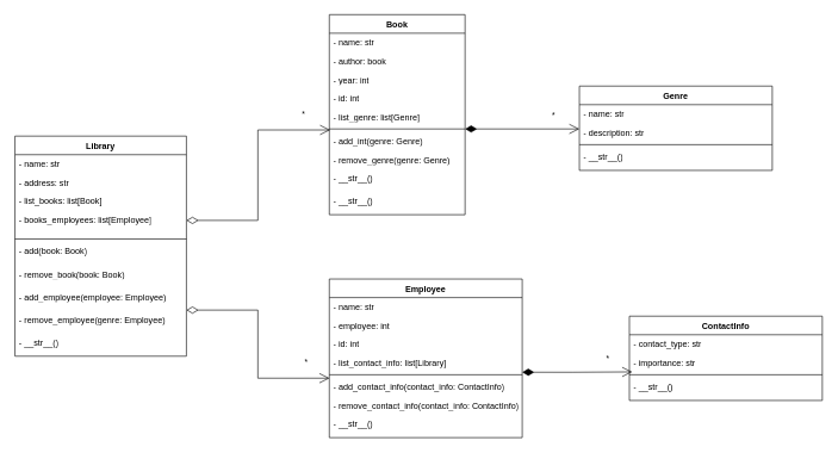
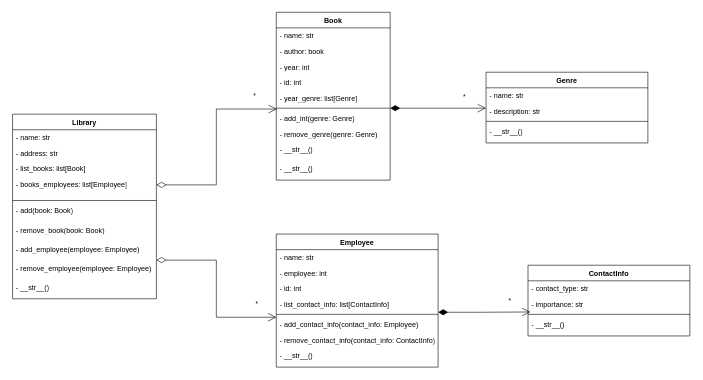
  <mxCell id="0" />
  <mxCell id="1" parent="0" />
  <mxCell id="2" value="Library" style="swimlane;fontStyle=1;align=center;verticalAlign=top;childLayout=stackLayout;horizontal=1;startSize=26;horizontalStack=0;resizeParent=1;resizeParentMax=0;resizeLast=0;collapsible=1;marginBottom=0;whiteSpace=wrap;html=1;" vertex="1" parent="1"><mxGeometry x="20" y="190" width="240" height="308" as="geometry" /></mxCell>
  <mxCell id="3" value="- name: str" style="text;strokeColor=none;fillColor=none;align=left;verticalAlign=top;spacingLeft=4;spacingRight=4;overflow=hidden;rotatable=0;points=[[0,0.5],[1,0.5]];portConstraint=eastwest;whiteSpace=wrap;html=1;" vertex="1" parent="2"><mxGeometry y="26" width="240" height="26" as="geometry" /></mxCell>
  <mxCell id="4" value="- address: str" style="text;strokeColor=none;fillColor=none;align=left;verticalAlign=top;spacingLeft=4;spacingRight=4;overflow=hidden;rotatable=0;points=[[0,0.5],[1,0.5]];portConstraint=eastwest;whiteSpace=wrap;html=1;" vertex="1" parent="2"><mxGeometry y="52" width="240" height="26" as="geometry" /></mxCell>
  <mxCell id="5" value="- list_books: list[Book]" style="text;strokeColor=none;fillColor=none;align=left;verticalAlign=top;spacingLeft=4;spacingRight=4;overflow=hidden;rotatable=0;points=[[0,0.5],[1,0.5]];portConstraint=eastwest;whiteSpace=wrap;html=1;" vertex="1" parent="2"><mxGeometry y="78" width="240" height="26" as="geometry" /></mxCell>
  <mxCell id="6" value="- books_employees: list[Employee&lt;span style=&quot;background-color: transparent; color: light-dark(rgb(0, 0, 0), rgb(255, 255, 255));&quot;&gt;]&lt;/span&gt;" style="text;strokeColor=none;fillColor=none;align=left;verticalAlign=top;spacingLeft=4;spacingRight=4;overflow=hidden;rotatable=0;points=[[0,0.5],[1,0.5]];portConstraint=eastwest;whiteSpace=wrap;html=1;" vertex="1" parent="2"><mxGeometry y="104" width="240" height="36" as="geometry" /></mxCell>
  <mxCell id="7" value="" style="line;strokeWidth=1;fillColor=none;align=left;verticalAlign=middle;spacingTop=-1;spacingLeft=3;spacingRight=3;rotatable=0;labelPosition=right;points=[];portConstraint=eastwest;strokeColor=inherit;" vertex="1" parent="2"><mxGeometry y="140" width="240" height="8" as="geometry" /></mxCell>
  <mxCell id="8" value="- add(book: Book)" style="text;strokeColor=none;fillColor=none;align=left;verticalAlign=top;spacingLeft=4;spacingRight=4;overflow=hidden;rotatable=0;points=[[0,0.5],[1,0.5]];portConstraint=eastwest;whiteSpace=wrap;html=1;" vertex="1" parent="2"><mxGeometry y="148" width="240" height="32" as="geometry" /></mxCell>
  <mxCell id="9" value="- remove_book(book: Book)" style="text;strokeColor=none;fillColor=none;align=left;verticalAlign=top;spacingLeft=4;spacingRight=4;overflow=hidden;rotatable=0;points=[[0,0.5],[1,0.5]];portConstraint=eastwest;whiteSpace=wrap;html=1;" vertex="1" parent="2"><mxGeometry y="180" width="240" height="32" as="geometry" /></mxCell>
  <mxCell id="10" value="- add_employee(employee: Employee)" style="text;strokeColor=none;fillColor=none;align=left;verticalAlign=top;spacingLeft=4;spacingRight=4;overflow=hidden;rotatable=0;points=[[0,0.5],[1,0.5]];portConstraint=eastwest;whiteSpace=wrap;html=1;" vertex="1" parent="2"><mxGeometry y="212" width="240" height="32" as="geometry" /></mxCell>
- <mxCell id="11" value="- remove_employee(genre: Employee)" style="text;strokeColor=none;fillColor=none;align=left;verticalAlign=top;spacingLeft=4;spacingRight=4;overflow=hidden;rotatable=0;points=[[0,0.5],[1,0.5]];portConstraint=eastwest;whiteSpace=wrap;html=1;" vertex="1" parent="2"><mxGeometry y="244" width="240" height="32" as="geometry" /></mxCell>
+ <mxCell id="11" value="- remove_employee(employee: Employee)" style="text;strokeColor=none;fillColor=none;align=left;verticalAlign=top;spacingLeft=4;spacingRight=4;overflow=hidden;rotatable=0;points=[[0,0.5],[1,0.5]];portConstraint=eastwest;whiteSpace=wrap;html=1;" vertex="1" parent="2"><mxGeometry y="244" width="240" height="32" as="geometry" /></mxCell>
  <mxCell id="12" value="- __str__()" style="text;strokeColor=none;fillColor=none;align=left;verticalAlign=top;spacingLeft=4;spacingRight=4;overflow=hidden;rotatable=0;points=[[0,0.5],[1,0.5]];portConstraint=eastwest;whiteSpace=wrap;html=1;" vertex="1" parent="2"><mxGeometry y="276" width="240" height="32" as="geometry" /></mxCell>
  <mxCell id="13" value="Book" style="swimlane;fontStyle=1;align=center;verticalAlign=top;childLayout=stackLayout;horizontal=1;startSize=26;horizontalStack=0;resizeParent=1;resizeParentMax=0;resizeLast=0;collapsible=1;marginBottom=0;whiteSpace=wrap;html=1;" vertex="1" parent="1"><mxGeometry x="460" y="20" width="190" height="280" as="geometry" /></mxCell>
  <mxCell id="14" value="- name: str" style="text;strokeColor=none;fillColor=none;align=left;verticalAlign=top;spacingLeft=4;spacingRight=4;overflow=hidden;rotatable=0;points=[[0,0.5],[1,0.5]];portConstraint=eastwest;whiteSpace=wrap;html=1;" vertex="1" parent="13"><mxGeometry y="26" width="190" height="26" as="geometry" /></mxCell>
  <mxCell id="15" value="- author: book" style="text;strokeColor=none;fillColor=none;align=left;verticalAlign=top;spacingLeft=4;spacingRight=4;overflow=hidden;rotatable=0;points=[[0,0.5],[1,0.5]];portConstraint=eastwest;whiteSpace=wrap;html=1;" vertex="1" parent="13"><mxGeometry y="52" width="190" height="26" as="geometry" /></mxCell>
  <mxCell id="16" value="- year: int" style="text;strokeColor=none;fillColor=none;align=left;verticalAlign=top;spacingLeft=4;spacingRight=4;overflow=hidden;rotatable=0;points=[[0,0.5],[1,0.5]];portConstraint=eastwest;whiteSpace=wrap;html=1;" vertex="1" parent="13"><mxGeometry y="78" width="190" height="26" as="geometry" /></mxCell>
  <mxCell id="17" value="- id: int" style="text;strokeColor=none;fillColor=none;align=left;verticalAlign=top;spacingLeft=4;spacingRight=4;overflow=hidden;rotatable=0;points=[[0,0.5],[1,0.5]];portConstraint=eastwest;whiteSpace=wrap;html=1;" vertex="1" parent="13"><mxGeometry y="104" width="190" height="26" as="geometry" /></mxCell>
- <mxCell id="18" value="- list_genre: list[Genre]" style="text;strokeColor=none;fillColor=none;align=left;verticalAlign=top;spacingLeft=4;spacingRight=4;overflow=hidden;rotatable=0;points=[[0,0.5],[1,0.5]];portConstraint=eastwest;whiteSpace=wrap;html=1;" vertex="1" parent="13"><mxGeometry y="130" width="190" height="26" as="geometry" /></mxCell>
+ <mxCell id="18" value="- year_genre: list[Genre]" style="text;strokeColor=none;fillColor=none;align=left;verticalAlign=top;spacingLeft=4;spacingRight=4;overflow=hidden;rotatable=0;points=[[0,0.5],[1,0.5]];portConstraint=eastwest;whiteSpace=wrap;html=1;" vertex="1" parent="13"><mxGeometry y="130" width="190" height="26" as="geometry" /></mxCell>
  <mxCell id="19" value="" style="line;strokeWidth=1;fillColor=none;align=left;verticalAlign=middle;spacingTop=-1;spacingLeft=3;spacingRight=3;rotatable=0;labelPosition=right;points=[];portConstraint=eastwest;strokeColor=inherit;" vertex="1" parent="13"><mxGeometry y="156" width="190" height="8" as="geometry" /></mxCell>
  <mxCell id="20" value="- add_int(genre: Genre)" style="text;strokeColor=none;fillColor=none;align=left;verticalAlign=top;spacingLeft=4;spacingRight=4;overflow=hidden;rotatable=0;points=[[0,0.5],[1,0.5]];portConstraint=eastwest;whiteSpace=wrap;html=1;" vertex="1" parent="13"><mxGeometry y="164" width="190" height="26" as="geometry" /></mxCell>
  <mxCell id="21" value="- remove_genre(genre: Genre)" style="text;strokeColor=none;fillColor=none;align=left;verticalAlign=top;spacingLeft=4;spacingRight=4;overflow=hidden;rotatable=0;points=[[0,0.5],[1,0.5]];portConstraint=eastwest;whiteSpace=wrap;html=1;" vertex="1" parent="13"><mxGeometry y="190" width="190" height="26" as="geometry" /></mxCell>
  <mxCell id="22" value="- __str__()" style="text;strokeColor=none;fillColor=none;align=left;verticalAlign=top;spacingLeft=4;spacingRight=4;overflow=hidden;rotatable=0;points=[[0,0.5],[1,0.5]];portConstraint=eastwest;whiteSpace=wrap;html=1;" vertex="1" parent="13"><mxGeometry y="216" width="190" height="32" as="geometry" /></mxCell>
  <mxCell id="23" value="- __str__()" style="text;strokeColor=none;fillColor=none;align=left;verticalAlign=top;spacingLeft=4;spacingRight=4;overflow=hidden;rotatable=0;points=[[0,0.5],[1,0.5]];portConstraint=eastwest;whiteSpace=wrap;html=1;" vertex="1" parent="13"><mxGeometry y="248" width="190" height="32" as="geometry" /></mxCell>
  <mxCell id="24" value="Employee" style="swimlane;fontStyle=1;align=center;verticalAlign=top;childLayout=stackLayout;horizontal=1;startSize=26;horizontalStack=0;resizeParent=1;resizeParentMax=0;resizeLast=0;collapsible=1;marginBottom=0;whiteSpace=wrap;html=1;" vertex="1" parent="1"><mxGeometry x="460" y="390" width="270" height="222" as="geometry" /></mxCell>
  <mxCell id="25" value="- name: str" style="text;strokeColor=none;fillColor=none;align=left;verticalAlign=top;spacingLeft=4;spacingRight=4;overflow=hidden;rotatable=0;points=[[0,0.5],[1,0.5]];portConstraint=eastwest;whiteSpace=wrap;html=1;" vertex="1" parent="24"><mxGeometry y="26" width="270" height="26" as="geometry" /></mxCell>
  <mxCell id="26" value="- employee: int" style="text;strokeColor=none;fillColor=none;align=left;verticalAlign=top;spacingLeft=4;spacingRight=4;overflow=hidden;rotatable=0;points=[[0,0.5],[1,0.5]];portConstraint=eastwest;whiteSpace=wrap;html=1;" vertex="1" parent="24"><mxGeometry y="52" width="270" height="26" as="geometry" /></mxCell>
  <mxCell id="27" value="- id: int" style="text;strokeColor=none;fillColor=none;align=left;verticalAlign=top;spacingLeft=4;spacingRight=4;overflow=hidden;rotatable=0;points=[[0,0.5],[1,0.5]];portConstraint=eastwest;whiteSpace=wrap;html=1;" vertex="1" parent="24"><mxGeometry y="78" width="270" height="26" as="geometry" /></mxCell>
- <mxCell id="28" value="- list_contact_info: list[Library]" style="text;strokeColor=none;fillColor=none;align=left;verticalAlign=top;spacingLeft=4;spacingRight=4;overflow=hidden;rotatable=0;points=[[0,0.5],[1,0.5]];portConstraint=eastwest;whiteSpace=wrap;html=1;" vertex="1" parent="24"><mxGeometry y="104" width="270" height="26" as="geometry" /></mxCell>
+ <mxCell id="28" value="- list_contact_info: list[ContactInfo]" style="text;strokeColor=none;fillColor=none;align=left;verticalAlign=top;spacingLeft=4;spacingRight=4;overflow=hidden;rotatable=0;points=[[0,0.5],[1,0.5]];portConstraint=eastwest;whiteSpace=wrap;html=1;" vertex="1" parent="24"><mxGeometry y="104" width="270" height="26" as="geometry" /></mxCell>
  <mxCell id="29" value="" style="line;strokeWidth=1;fillColor=none;align=left;verticalAlign=middle;spacingTop=-1;spacingLeft=3;spacingRight=3;rotatable=0;labelPosition=right;points=[];portConstraint=eastwest;strokeColor=inherit;" vertex="1" parent="24"><mxGeometry y="130" width="270" height="8" as="geometry" /></mxCell>
- <mxCell id="30" value="- add_contact_info(contact_info: ContactInfo)" style="text;strokeColor=none;fillColor=none;align=left;verticalAlign=top;spacingLeft=4;spacingRight=4;overflow=hidden;rotatable=0;points=[[0,0.5],[1,0.5]];portConstraint=eastwest;whiteSpace=wrap;html=1;" vertex="1" parent="24"><mxGeometry y="138" width="270" height="26" as="geometry" /></mxCell>
+ <mxCell id="30" value="- add_contact_info(contact_info: Employee)" style="text;strokeColor=none;fillColor=none;align=left;verticalAlign=top;spacingLeft=4;spacingRight=4;overflow=hidden;rotatable=0;points=[[0,0.5],[1,0.5]];portConstraint=eastwest;whiteSpace=wrap;html=1;" vertex="1" parent="24"><mxGeometry y="138" width="270" height="26" as="geometry" /></mxCell>
  <mxCell id="31" value="- remove_contact_info(contact_info: ContactInfo)" style="text;strokeColor=none;fillColor=none;align=left;verticalAlign=top;spacingLeft=4;spacingRight=4;overflow=hidden;rotatable=0;points=[[0,0.5],[1,0.5]];portConstraint=eastwest;whiteSpace=wrap;html=1;" vertex="1" parent="24"><mxGeometry y="164" width="270" height="26" as="geometry" /></mxCell>
  <mxCell id="32" value="- __str__()" style="text;strokeColor=none;fillColor=none;align=left;verticalAlign=top;spacingLeft=4;spacingRight=4;overflow=hidden;rotatable=0;points=[[0,0.5],[1,0.5]];portConstraint=eastwest;whiteSpace=wrap;html=1;" vertex="1" parent="24"><mxGeometry y="190" width="270" height="32" as="geometry" /></mxCell>
  <mxCell id="33" value="Genre" style="swimlane;fontStyle=1;align=center;verticalAlign=top;childLayout=stackLayout;horizontal=1;startSize=26;horizontalStack=0;resizeParent=1;resizeParentMax=0;resizeLast=0;collapsible=1;marginBottom=0;whiteSpace=wrap;html=1;" vertex="1" parent="1"><mxGeometry x="810" y="120" width="270" height="118" as="geometry" /></mxCell>
  <mxCell id="34" value="- name: str" style="text;strokeColor=none;fillColor=none;align=left;verticalAlign=top;spacingLeft=4;spacingRight=4;overflow=hidden;rotatable=0;points=[[0,0.5],[1,0.5]];portConstraint=eastwest;whiteSpace=wrap;html=1;" vertex="1" parent="33"><mxGeometry y="26" width="270" height="26" as="geometry" /></mxCell>
  <mxCell id="35" value="- description: str" style="text;strokeColor=none;fillColor=none;align=left;verticalAlign=top;spacingLeft=4;spacingRight=4;overflow=hidden;rotatable=0;points=[[0,0.5],[1,0.5]];portConstraint=eastwest;whiteSpace=wrap;html=1;" vertex="1" parent="33"><mxGeometry y="52" width="270" height="26" as="geometry" /></mxCell>
  <mxCell id="36" value="" style="line;strokeWidth=1;fillColor=none;align=left;verticalAlign=middle;spacingTop=-1;spacingLeft=3;spacingRight=3;rotatable=0;labelPosition=right;points=[];portConstraint=eastwest;strokeColor=inherit;" vertex="1" parent="33"><mxGeometry y="78" width="270" height="8" as="geometry" /></mxCell>
  <mxCell id="37" value="- __str__()" style="text;strokeColor=none;fillColor=none;align=left;verticalAlign=top;spacingLeft=4;spacingRight=4;overflow=hidden;rotatable=0;points=[[0,0.5],[1,0.5]];portConstraint=eastwest;whiteSpace=wrap;html=1;" vertex="1" parent="33"><mxGeometry y="86" width="270" height="32" as="geometry" /></mxCell>
  <mxCell id="38" value="ContactInfo" style="swimlane;fontStyle=1;align=center;verticalAlign=top;childLayout=stackLayout;horizontal=1;startSize=26;horizontalStack=0;resizeParent=1;resizeParentMax=0;resizeLast=0;collapsible=1;marginBottom=0;whiteSpace=wrap;html=1;" vertex="1" parent="1"><mxGeometry x="880" y="442" width="270" height="118" as="geometry" /></mxCell>
  <mxCell id="39" value="- contact_type: str" style="text;strokeColor=none;fillColor=none;align=left;verticalAlign=top;spacingLeft=4;spacingRight=4;overflow=hidden;rotatable=0;points=[[0,0.5],[1,0.5]];portConstraint=eastwest;whiteSpace=wrap;html=1;" vertex="1" parent="38"><mxGeometry y="26" width="270" height="26" as="geometry" /></mxCell>
  <mxCell id="40" value="- importance: str" style="text;strokeColor=none;fillColor=none;align=left;verticalAlign=top;spacingLeft=4;spacingRight=4;overflow=hidden;rotatable=0;points=[[0,0.5],[1,0.5]];portConstraint=eastwest;whiteSpace=wrap;html=1;" vertex="1" parent="38"><mxGeometry y="52" width="270" height="26" as="geometry" /></mxCell>
  <mxCell id="41" value="" style="line;strokeWidth=1;fillColor=none;align=left;verticalAlign=middle;spacingTop=-1;spacingLeft=3;spacingRight=3;rotatable=0;labelPosition=right;points=[];portConstraint=eastwest;strokeColor=inherit;" vertex="1" parent="38"><mxGeometry y="78" width="270" height="8" as="geometry" /></mxCell>
  <mxCell id="42" value="- __str__()" style="text;strokeColor=none;fillColor=none;align=left;verticalAlign=top;spacingLeft=4;spacingRight=4;overflow=hidden;rotatable=0;points=[[0,0.5],[1,0.5]];portConstraint=eastwest;whiteSpace=wrap;html=1;" vertex="1" parent="38"><mxGeometry y="86" width="270" height="32" as="geometry" /></mxCell>
  <mxCell id="43" value="*" style="endArrow=open;html=1;endSize=12;startArrow=diamondThin;startSize=14;startFill=0;edgeStyle=orthogonalEdgeStyle;align=left;verticalAlign=bottom;rounded=0;strokeColor=default;entryX=0.006;entryY=0.675;entryDx=0;entryDy=0;entryPerimeter=0;" edge="1" parent="1" target="19"><mxGeometry x="0.75" y="14" relative="1" as="geometry"><mxPoint x="260" y="308" as="sourcePoint" /><mxPoint x="460" y="254.5" as="targetPoint" /><Array as="points"><mxPoint x="360" y="308" /><mxPoint x="360" y="181" /></Array><mxPoint y="1" as="offset" /></mxGeometry></mxCell>
  <mxCell id="44" value="*" style="endArrow=open;html=1;endSize=12;startArrow=diamondThin;startSize=14;startFill=0;edgeStyle=orthogonalEdgeStyle;align=left;verticalAlign=bottom;rounded=0;strokeColor=default;entryX=0.001;entryY=0.031;entryDx=0;entryDy=0;entryPerimeter=0;" edge="1" parent="1" target="30"><mxGeometry x="0.75" y="14" relative="1" as="geometry"><mxPoint x="260" y="433.5" as="sourcePoint" /><mxPoint x="460" y="380" as="targetPoint" /><Array as="points"><mxPoint x="360" y="434" /><mxPoint x="360" y="529" /></Array><mxPoint y="1" as="offset" /></mxGeometry></mxCell>
  <mxCell id="45" value="*" style="endArrow=open;html=1;endSize=12;startArrow=diamondThin;startSize=14;startFill=1;edgeStyle=orthogonalEdgeStyle;align=left;verticalAlign=bottom;rounded=0;" edge="1" parent="1"><mxGeometry x="0.5" y="10" relative="1" as="geometry"><mxPoint x="650" y="180" as="sourcePoint" /><mxPoint x="810" y="180" as="targetPoint" /><mxPoint as="offset" /></mxGeometry></mxCell>
  <mxCell id="46" value="*" style="endArrow=open;html=1;endSize=12;startArrow=diamondThin;startSize=14;startFill=1;edgeStyle=orthogonalEdgeStyle;align=left;verticalAlign=bottom;rounded=0;" edge="1" parent="1"><mxGeometry x="0.5" y="10" relative="1" as="geometry"><mxPoint x="730" y="520.47" as="sourcePoint" /><mxPoint x="884" y="520" as="targetPoint" /><mxPoint as="offset" /><Array as="points"><mxPoint x="800" y="520" /><mxPoint x="884" y="520" /></Array></mxGeometry></mxCell>
